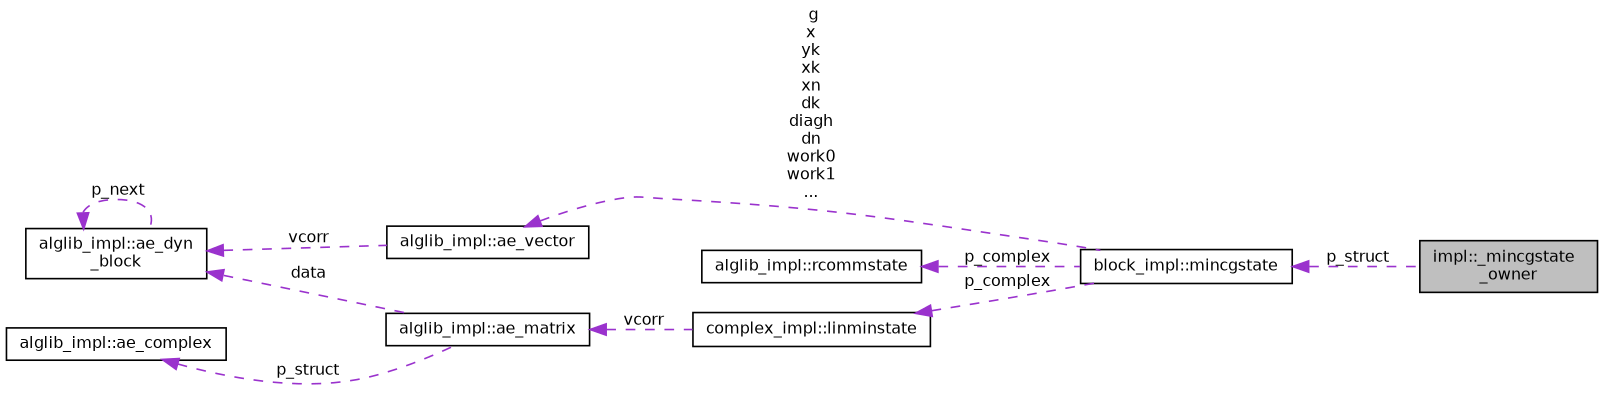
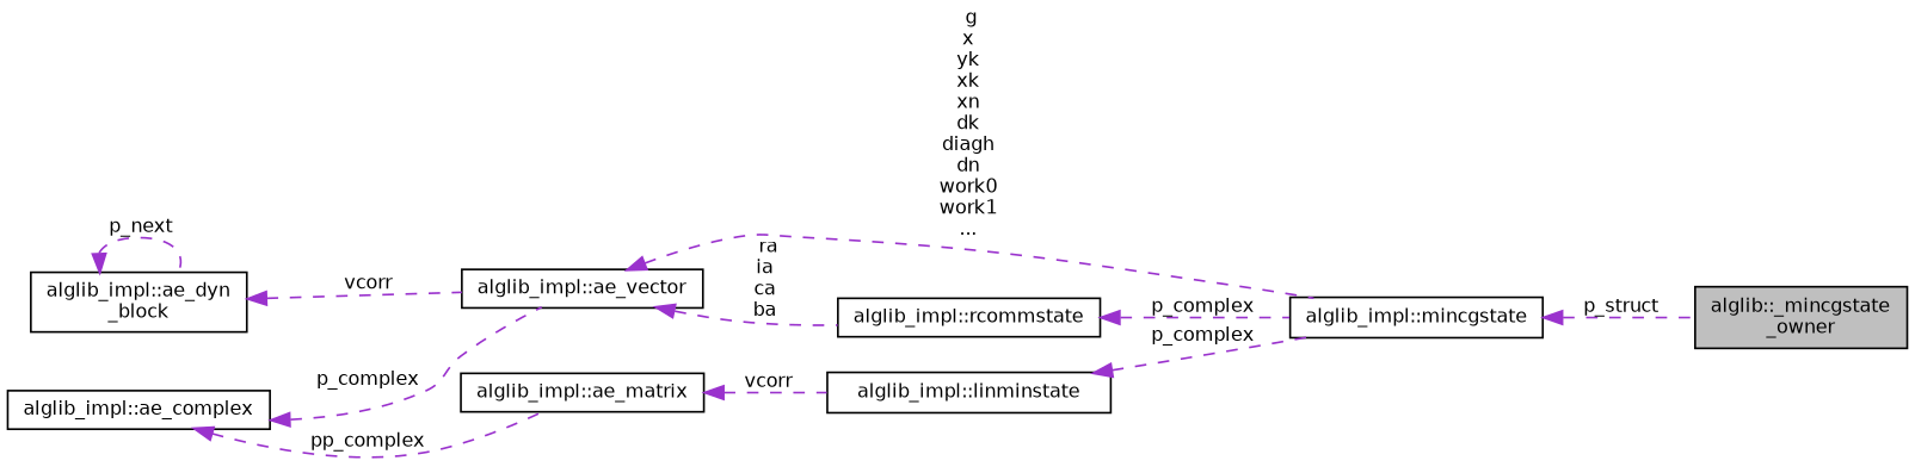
  digraph {
    rankdir=LR
    node [color=black fillcolor=white fontname=Helvetica fontsize=10 shape=record style=filled]
    edge [color=darkorchid3 dir=back fontname=Helvetica fontsize=10 labelfontname=Helvetica labelfontsize=10 style=dashed]
-   n1 [fillcolor=grey75 fontcolor=black height=0.2 label="impl::_mincgstate\l_owner" width=0.4]
-   n2 [height=0.2 label="block_impl::mincgstate" width=0.4]
+   n1 [fillcolor=grey75 fontcolor=black height=0.2 label="alglib::_mincgstate\l_owner" width=0.4]
+   n2 [height=0.2 label="alglib_impl::mincgstate" width=0.4]
    n3 [height=0.2 label="alglib_impl::rcommstate" width=0.4]
    n4 [height=0.2 label="alglib_impl::ae_vector" width=0.4]
    n5 [height=0.2 label="alglib_impl::ae_dyn\l_block" width=0.4]
    n6 [height=0.2 label="alglib_impl::ae_matrix" width=0.4]
-   n7 [height=0.2 label="complex_impl::linminstate" width=0.4]
+   n7 [height=0.2 label="alglib_impl::linminstate" width=0.4]
    n8 [height=0.2 label="alglib_impl::ae_complex" width=0.4]
    n2 -> n1 [label=" p_struct"]
    n3 -> n2 [label=" p_complex"]
    n4 -> n2 [label=" g\nx\nyk\nxk\nxn\ndk\ndiagh\ndn\nwork0\nwork1\n..."]
+   n4 -> n3 [label=" ra\nia\nca\nba"]
    n5 -> n4 [label=" vcorr"]
    n5 -> n5 [label=" p_next"]
-   n5 -> n6 [label=" data"]
    n6 -> n7 [label=" vcorr"]
    n7 -> n2 [label=" p_complex"]
-   n8 -> n6 [label=" p_struct"]
+   n8 -> n4 [label=" p_complex"]
+   n8 -> n6 [label=" pp_complex"]
  }
